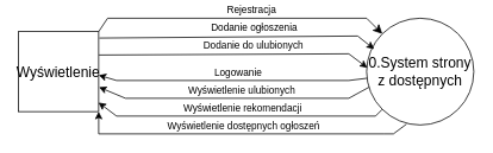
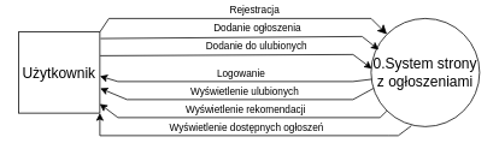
  <mxCell id="0" />
  <mxCell id="1" parent="0" />
- <mxCell id="2" value="Wyświetlenie" style="whiteSpace=wrap;html=1;aspect=fixed;fontSize=16;" parent="1" vertex="1"><mxGeometry x="20" y="35" width="90" height="90" as="geometry" /></mxCell>
- <mxCell id="3" value="0.System strony z dostępnych" style="ellipse;whiteSpace=wrap;html=1;aspect=fixed;fontSize=16;" parent="1" vertex="1"><mxGeometry x="410" y="20" width="120" height="120" as="geometry" /></mxCell>
+ <mxCell id="2" value="Użytkownik" style="whiteSpace=wrap;html=1;aspect=fixed;fontSize=16;" parent="1" vertex="1"><mxGeometry x="20" y="35" width="90" height="90" as="geometry" /></mxCell>
+ <mxCell id="3" value="0.System strony z ogłoszeniami" style="ellipse;whiteSpace=wrap;html=1;aspect=fixed;fontSize=16;" parent="1" vertex="1"><mxGeometry x="410" y="20" width="120" height="120" as="geometry" /></mxCell>
  <mxCell id="4" value="" style="endArrow=classic;html=1;rounded=0;fontSize=12;startSize=8;endSize=8;entryX=0;entryY=0;entryDx=0;entryDy=0;exitX=1;exitY=0;exitDx=0;exitDy=0;" parent="1" source="2" edge="1" target="3"><mxGeometry width="50" height="50" relative="1" as="geometry"><mxPoint x="110" y="30" as="sourcePoint" /><mxPoint x="430" y="30" as="targetPoint" /><Array as="points"><mxPoint x="120" y="20" /><mxPoint x="410" y="20" /></Array></mxGeometry></mxCell>
  <mxCell id="5" value="Rejestracja" style="edgeLabel;html=1;align=center;verticalAlign=middle;resizable=0;points=[];" vertex="1" connectable="0" parent="4"><mxGeometry x="-0.325" relative="1" as="geometry"><mxPoint x="67" y="-10" as="offset" /></mxGeometry></mxCell>
  <mxCell id="6" value="" style="endArrow=none;html=1;rounded=0;startArrow=classic;startFill=1;endFill=0;" edge="1" parent="1" target="3"><mxGeometry width="50" height="50" relative="1" as="geometry"><mxPoint x="110" y="84" as="sourcePoint" /><mxPoint x="240" y="40" as="targetPoint" /><Array as="points"><mxPoint x="130" y="90" /><mxPoint x="390" y="90" /></Array></mxGeometry></mxCell>
  <mxCell id="7" value="Logowanie" style="edgeLabel;html=1;align=center;verticalAlign=middle;resizable=0;points=[];" vertex="1" connectable="0" parent="6"><mxGeometry x="0.045" relative="1" as="geometry"><mxPoint x="-2" y="-10" as="offset" /></mxGeometry></mxCell>
  <mxCell id="8" value="" style="endArrow=classic;html=1;rounded=0;entryX=0.07;entryY=0.289;entryDx=0;entryDy=0;exitX=1.009;exitY=0.081;exitDx=0;exitDy=0;exitPerimeter=0;entryPerimeter=0;" edge="1" parent="1" source="2" target="3"><mxGeometry width="50" height="50" relative="1" as="geometry"><mxPoint x="110" y="70" as="sourcePoint" /><mxPoint x="240" y="40" as="targetPoint" /><Array as="points"><mxPoint x="400" y="40" /></Array></mxGeometry></mxCell>
  <mxCell id="9" value="Dodanie ogłoszenia" style="edgeLabel;html=1;align=center;verticalAlign=middle;resizable=0;points=[];" vertex="1" connectable="0" parent="8"><mxGeometry x="0.2" relative="1" as="geometry"><mxPoint x="-15" y="-10" as="offset" /></mxGeometry></mxCell>
  <mxCell id="10" value="" style="endArrow=classic;html=1;rounded=0;entryX=1;entryY=1;entryDx=0;entryDy=0;exitX=0.372;exitY=0.992;exitDx=0;exitDy=0;exitPerimeter=0;" edge="1" parent="1" source="3" target="2"><mxGeometry width="50" height="50" relative="1" as="geometry"><mxPoint x="190" y="90" as="sourcePoint" /><mxPoint x="240" y="40" as="targetPoint" /><Array as="points"><mxPoint x="440" y="150" /><mxPoint x="430" y="150" /><mxPoint x="110" y="150" /></Array></mxGeometry></mxCell>
  <mxCell id="11" value="Wyświetlenie dostępnych ogłoszeń" style="edgeLabel;html=1;align=center;verticalAlign=middle;resizable=0;points=[];" vertex="1" connectable="0" parent="10"><mxGeometry x="-0.11" y="-1" relative="1" as="geometry"><mxPoint x="-21" y="-9" as="offset" /></mxGeometry></mxCell>
  <mxCell id="12" value="" style="endArrow=classic;html=1;rounded=0;entryX=0.007;entryY=0.464;entryDx=0;entryDy=0;entryPerimeter=0;exitX=1.004;exitY=0.293;exitDx=0;exitDy=0;exitPerimeter=0;" edge="1" parent="1" source="2" target="3"><mxGeometry width="50" height="50" relative="1" as="geometry"><mxPoint x="110" y="80" as="sourcePoint" /><mxPoint x="240" y="40" as="targetPoint" /><Array as="points"><mxPoint x="390" y="60" /></Array></mxGeometry></mxCell>
  <mxCell id="13" value="Dodanie do ulubionych" style="edgeLabel;html=1;align=center;verticalAlign=middle;resizable=0;points=[];" vertex="1" connectable="0" parent="12"><mxGeometry x="0.313" relative="1" as="geometry"><mxPoint x="-29" y="-10" as="offset" /></mxGeometry></mxCell>
  <mxCell id="14" value="" style="endArrow=classic;html=1;rounded=0;exitX=0.023;exitY=0.646;exitDx=0;exitDy=0;exitPerimeter=0;entryX=1.004;entryY=0.695;entryDx=0;entryDy=0;entryPerimeter=0;" edge="1" parent="1" source="3" target="2"><mxGeometry width="50" height="50" relative="1" as="geometry"><mxPoint x="190" y="90" as="sourcePoint" /><mxPoint x="110" y="90" as="targetPoint" /><Array as="points"><mxPoint x="390" y="110" /><mxPoint x="140" y="110" /></Array></mxGeometry></mxCell>
  <mxCell id="15" value="Wyświetlenie ulubionych" style="edgeLabel;html=1;align=center;verticalAlign=middle;resizable=0;points=[];" vertex="1" connectable="0" parent="14"><mxGeometry x="-0.349" y="1" relative="1" as="geometry"><mxPoint x="-46" y="-11" as="offset" /></mxGeometry></mxCell>
  <mxCell id="16" value="" style="endArrow=classic;html=1;rounded=0;exitX=0;exitY=1;exitDx=0;exitDy=0;entryX=0.998;entryY=0.886;entryDx=0;entryDy=0;entryPerimeter=0;" edge="1" parent="1" source="3" target="2"><mxGeometry width="50" height="50" relative="1" as="geometry"><mxPoint x="190" y="90" as="sourcePoint" /><mxPoint x="240" y="40" as="targetPoint" /><Array as="points"><mxPoint x="420" y="130" /><mxPoint x="130" y="130" /></Array></mxGeometry></mxCell>
  <mxCell id="17" value="Wyświetlenie rekomendacji" style="edgeLabel;html=1;align=center;verticalAlign=middle;resizable=0;points=[];" vertex="1" connectable="0" parent="16"><mxGeometry x="-0.111" y="-1" relative="1" as="geometry"><mxPoint x="-15" y="-9" as="offset" /></mxGeometry></mxCell>
